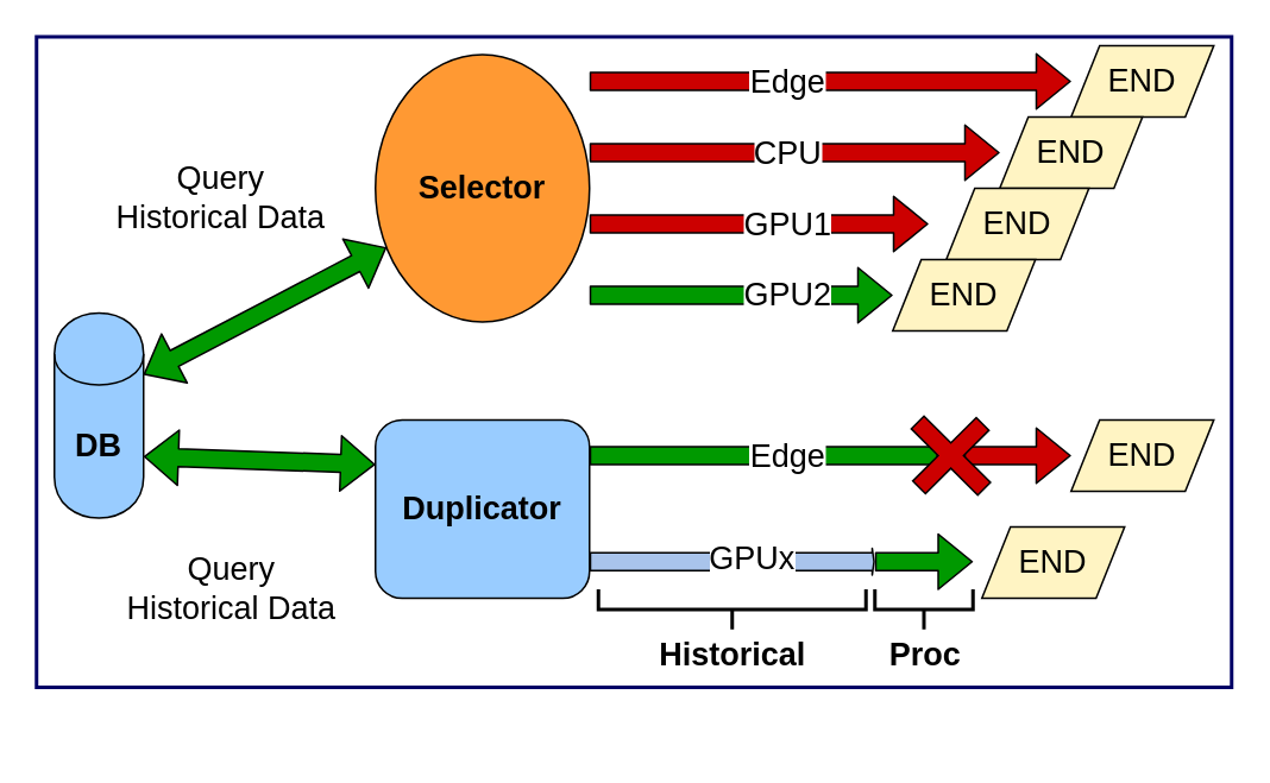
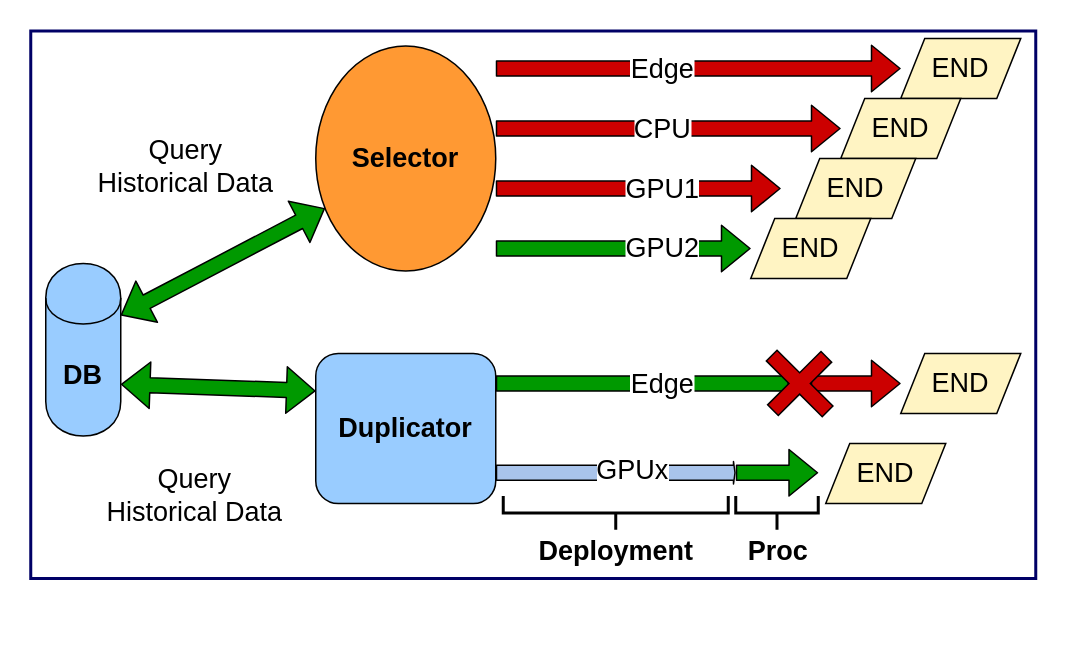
  <mxCell id="0" />
  <mxCell id="1" parent="0" />
  <mxCell id="2" value="&lt;font style=&quot;font-size: 18px&quot;&gt;&lt;b&gt;Selector&lt;/b&gt;&lt;/font&gt;" style="ellipse;whiteSpace=wrap;html=1;fillColor=#FF9933;" parent="1" vertex="1"><mxGeometry x="210" y="30" width="120" height="150" as="geometry" /></mxCell>
  <mxCell id="3" value="&lt;font style=&quot;font-size: 18px&quot;&gt;&lt;b&gt;DB&lt;/b&gt;&lt;/font&gt;" style="shape=cylinder;whiteSpace=wrap;html=1;boundedLbl=1;backgroundOutline=1;fillColor=#99CCFF;" parent="1" vertex="1"><mxGeometry x="30" y="175" width="50" height="115" as="geometry" /></mxCell>
  <mxCell id="4" value="" style="shape=flexArrow;endArrow=classic;startArrow=classic;html=1;strokeColor=#000000;fillColor=#009900;entryX=0;entryY=0.75;entryDx=0;entryDy=0;exitX=1;exitY=0.3;exitDx=0;exitDy=0;" parent="1" source="3" target="2" edge="1"><mxGeometry width="50" height="50" relative="1" as="geometry"><mxPoint x="500" y="215" as="sourcePoint" /><mxPoint x="550" y="165" as="targetPoint" /></mxGeometry></mxCell>
  <mxCell id="5" value="&lt;font style=&quot;font-size: 18px&quot;&gt;Query &lt;br&gt;Historical Data&lt;/font&gt;" style="text;html=1;align=center;verticalAlign=middle;resizable=0;points=[];labelBackgroundColor=#ffffff;" parent="4" vertex="1" connectable="0"><mxGeometry x="-0.367" y="1" relative="1" as="geometry"><mxPoint x="-0.85" y="-75.42" as="offset" /></mxGeometry></mxCell>
  <mxCell id="6" value="&lt;font style=&quot;font-size: 18px&quot;&gt;&lt;b&gt;Duplicator&lt;/b&gt;&lt;/font&gt;" style="rounded=1;whiteSpace=wrap;html=1;fillColor=#99ccff;" parent="1" vertex="1"><mxGeometry x="210" y="235" width="120" height="100" as="geometry" /></mxCell>
  <mxCell id="7" value="" style="shape=flexArrow;endArrow=classic;startArrow=classic;html=1;strokeColor=#000000;fillColor=#009900;entryX=0;entryY=0.25;entryDx=0;entryDy=0;exitX=1;exitY=0.7;exitDx=0;exitDy=0;" parent="1" source="3" target="6" edge="1"><mxGeometry width="50" height="50" relative="1" as="geometry"><mxPoint x="80" y="185" as="sourcePoint" /><mxPoint x="280" y="125" as="targetPoint" /></mxGeometry></mxCell>
  <mxCell id="8" value="&lt;font style=&quot;font-size: 18px&quot;&gt;Query &lt;br&gt;Historical Data&lt;/font&gt;" style="text;html=1;align=center;verticalAlign=middle;resizable=0;points=[];labelBackgroundColor=#ffffff;" parent="7" vertex="1" connectable="0"><mxGeometry x="-0.367" y="1" relative="1" as="geometry"><mxPoint x="7.54" y="73.79" as="offset" /></mxGeometry></mxCell>
  <mxCell id="9" value="" style="group" parent="1" vertex="1" connectable="0"><mxGeometry x="330" y="25" width="350" height="160" as="geometry" /></mxCell>
  <mxCell id="10" value="" style="shape=flexArrow;endArrow=classic;html=1;fillColor=#CC0000;" parent="9" edge="1"><mxGeometry width="50" height="50" relative="1" as="geometry"><mxPoint y="20" as="sourcePoint" /><mxPoint x="270" y="20" as="targetPoint" /></mxGeometry></mxCell>
  <mxCell id="11" value="&lt;font style=&quot;font-size: 18px&quot;&gt;Edge&lt;/font&gt;" style="text;html=1;align=center;verticalAlign=middle;resizable=0;points=[];labelBackgroundColor=#ffffff;" parent="10" vertex="1" connectable="0"><mxGeometry x="0.126" y="-1" relative="1" as="geometry"><mxPoint x="-42" y="-1" as="offset" /></mxGeometry></mxCell>
  <mxCell id="12" value="&lt;font style=&quot;font-size: 18px&quot;&gt;END&lt;/font&gt;" style="shape=parallelogram;perimeter=parallelogramPerimeter;whiteSpace=wrap;html=1;fillColor=#FFF4C3;" parent="9" vertex="1"><mxGeometry x="270" width="80" height="40" as="geometry" /></mxCell>
  <mxCell id="13" value="" style="shape=flexArrow;endArrow=classic;html=1;strokeColor=#000000;fillColor=#CC0000;" parent="9" edge="1"><mxGeometry width="50" height="50" relative="1" as="geometry"><mxPoint y="60" as="sourcePoint" /><mxPoint x="230" y="60" as="targetPoint" /></mxGeometry></mxCell>
  <mxCell id="14" value="&lt;font style=&quot;font-size: 18px&quot;&gt;CPU&lt;/font&gt;" style="text;html=1;align=center;verticalAlign=middle;resizable=0;points=[];labelBackgroundColor=#ffffff;" parent="13" vertex="1" connectable="0"><mxGeometry x="-0.007" y="5" relative="1" as="geometry"><mxPoint x="-4" y="5" as="offset" /></mxGeometry></mxCell>
  <mxCell id="15" value="" style="shape=flexArrow;endArrow=classic;html=1;fillColor=#CC0000;" parent="9" edge="1"><mxGeometry width="50" height="50" relative="1" as="geometry"><mxPoint y="100" as="sourcePoint" /><mxPoint x="190" y="100" as="targetPoint" /></mxGeometry></mxCell>
  <mxCell id="16" value="&lt;font style=&quot;font-size: 18px&quot;&gt;GPU1&lt;/font&gt;" style="text;html=1;align=center;verticalAlign=middle;resizable=0;points=[];labelBackgroundColor=#ffffff;" parent="15" vertex="1" connectable="0"><mxGeometry x="0.2" y="-2" relative="1" as="geometry"><mxPoint x="-4" y="-2" as="offset" /></mxGeometry></mxCell>
  <mxCell id="17" value="" style="shape=flexArrow;endArrow=classic;html=1;fillColor=#009900;" parent="9" edge="1"><mxGeometry width="50" height="50" relative="1" as="geometry"><mxPoint y="140" as="sourcePoint" /><mxPoint x="170" y="140" as="targetPoint" /></mxGeometry></mxCell>
  <mxCell id="18" value="&lt;font style=&quot;font-size: 18px&quot;&gt;GPU2&lt;/font&gt;" style="text;html=1;align=center;verticalAlign=middle;resizable=0;points=[];labelBackgroundColor=#ffffff;" parent="17" vertex="1" connectable="0"><mxGeometry x="0.326" y="1" relative="1" as="geometry"><mxPoint x="-3" as="offset" /></mxGeometry></mxCell>
  <mxCell id="19" value="&lt;font style=&quot;font-size: 18px&quot;&gt;END&lt;/font&gt;" style="shape=parallelogram;perimeter=parallelogramPerimeter;whiteSpace=wrap;html=1;fillColor=#FFF4C3;" parent="9" vertex="1"><mxGeometry x="230" y="40" width="80" height="40" as="geometry" /></mxCell>
  <mxCell id="20" value="&lt;font style=&quot;font-size: 18px&quot;&gt;END&lt;/font&gt;" style="shape=parallelogram;perimeter=parallelogramPerimeter;whiteSpace=wrap;html=1;fillColor=#FFF4C3;" parent="9" vertex="1"><mxGeometry x="200" y="80" width="80" height="40" as="geometry" /></mxCell>
  <mxCell id="21" value="&lt;font style=&quot;font-size: 18px&quot;&gt;END&lt;/font&gt;" style="shape=parallelogram;perimeter=parallelogramPerimeter;whiteSpace=wrap;html=1;fillColor=#FFF4C3;" parent="9" vertex="1"><mxGeometry x="170" y="120" width="80" height="40" as="geometry" /></mxCell>
  <mxCell id="22" value="" style="shape=flexArrow;endArrow=classic;html=1;fillColor=#CC0000;" parent="1" edge="1"><mxGeometry width="50" height="50" relative="1" as="geometry"><mxPoint x="540" y="255" as="sourcePoint" /><mxPoint x="600" y="255" as="targetPoint" /></mxGeometry></mxCell>
  <mxCell id="23" value="" style="shape=flexArrow;endArrow=classic;html=1;fillColor=#009900;endWidth=0;endSize=0;entryX=0;entryY=0;entryDx=30.222;entryDy=31.387;entryPerimeter=0;" parent="1" edge="1" target="26"><mxGeometry width="50" height="50" relative="1" as="geometry"><mxPoint x="330" y="255" as="sourcePoint" /><mxPoint x="490" y="255" as="targetPoint" /></mxGeometry></mxCell>
  <mxCell id="24" value="&lt;font style=&quot;font-size: 18px&quot;&gt;Edge&lt;/font&gt;" style="text;html=1;align=center;verticalAlign=middle;resizable=0;points=[];labelBackgroundColor=#ffffff;" parent="23" vertex="1" connectable="0"><mxGeometry x="0.062" y="-2" relative="1" as="geometry"><mxPoint x="6.25" y="-2" as="offset" /></mxGeometry></mxCell>
  <mxCell id="25" value="&lt;font style=&quot;font-size: 18px&quot;&gt;END&lt;/font&gt;" style="shape=parallelogram;perimeter=parallelogramPerimeter;whiteSpace=wrap;html=1;fillColor=#FFF4C3;" parent="1" vertex="1"><mxGeometry x="600" y="235" width="80" height="40" as="geometry" /></mxCell>
  <mxCell id="26" value="" style="shape=cross;whiteSpace=wrap;html=1;direction=south;rotation=45;fillColor=#CC0000;" parent="1" vertex="1"><mxGeometry x="506.25" y="229.82" width="52.7" height="50.37" as="geometry" /></mxCell>
  <mxCell id="27" value="" style="shape=flexArrow;endArrow=classic;html=1;fillColor=#009900;" parent="1" edge="1"><mxGeometry width="50" height="50" relative="1" as="geometry"><mxPoint x="490" y="314.5" as="sourcePoint" /><mxPoint x="545" y="314.5" as="targetPoint" /></mxGeometry></mxCell>
  <mxCell id="28" value="&lt;font style=&quot;font-size: 18px&quot;&gt;END&lt;/font&gt;" style="shape=parallelogram;perimeter=parallelogramPerimeter;whiteSpace=wrap;html=1;fillColor=#FFF4C3;" parent="1" vertex="1"><mxGeometry x="550" y="295" width="80" height="40" as="geometry" /></mxCell>
  <mxCell id="29" value="" style="rounded=1;whiteSpace=wrap;html=1;fillColor=none;strokeWidth=2;arcSize=0;strokeColor=#000066;" parent="1" vertex="1"><mxGeometry x="20" y="20" width="670" height="365" as="geometry" /></mxCell>
  <mxCell id="30" value="" style="shape=flexArrow;endArrow=classic;html=1;fillColor=#A9C4EB;endWidth=4;endSize=0;" parent="1" edge="1"><mxGeometry width="50" height="50" relative="1" as="geometry"><mxPoint x="330" y="314.5" as="sourcePoint" /><mxPoint x="490" y="314.5" as="targetPoint" /></mxGeometry></mxCell>
  <mxCell id="31" value="&lt;font style=&quot;font-size: 18px&quot;&gt;GPUx&lt;/font&gt;" style="text;html=1;align=center;verticalAlign=middle;resizable=0;points=[];labelBackgroundColor=#ffffff;" parent="30" vertex="1" connectable="0"><mxGeometry x="-0.05" y="3" relative="1" as="geometry"><mxPoint x="14" y="1" as="offset" /></mxGeometry></mxCell>
  <mxCell id="32" value="" style="strokeWidth=2;html=1;shape=mxgraph.flowchart.annotation_2;align=left;labelPosition=right;pointerEvents=1;rotation=-90;" parent="1" vertex="1"><mxGeometry x="398.75" y="266.25" width="22.5" height="150" as="geometry" /></mxCell>
  <mxCell id="33" value="" style="strokeWidth=2;html=1;shape=mxgraph.flowchart.annotation_2;align=left;labelPosition=right;pointerEvents=1;rotation=-90;" parent="1" vertex="1"><mxGeometry x="506.25" y="313.75" width="22.5" height="55" as="geometry" /></mxCell>
- <mxCell id="34" value="&lt;font style=&quot;font-size: 18px&quot;&gt;Historical&lt;/font&gt;" style="text;strokeColor=none;fillColor=none;html=1;fontSize=24;fontStyle=1;verticalAlign=middle;align=center;" parent="1" vertex="1"><mxGeometry x="360" y="345" width="100" height="40" as="geometry" /></mxCell>
+ <mxCell id="34" value="&lt;font style=&quot;font-size: 18px&quot;&gt;Deployment&lt;/font&gt;" style="text;strokeColor=none;fillColor=none;html=1;fontSize=24;fontStyle=1;verticalAlign=middle;align=center;" parent="1" vertex="1"><mxGeometry x="360" y="345" width="100" height="40" as="geometry" /></mxCell>
  <mxCell id="35" value="&lt;span style=&quot;font-size: 18px&quot;&gt;Proc&lt;br&gt;&lt;/span&gt;" style="text;strokeColor=none;fillColor=none;html=1;fontSize=24;fontStyle=1;verticalAlign=middle;align=center;" parent="1" vertex="1"><mxGeometry x="491.25" y="350" width="52.5" height="30" as="geometry" /></mxCell>
